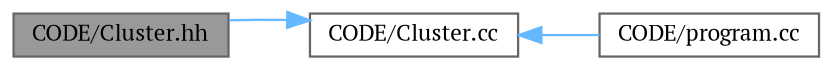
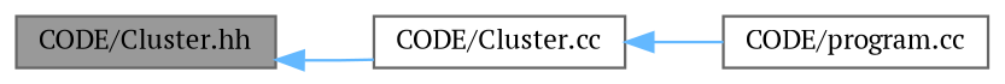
  digraph {
    fontname="PT Serif"
    rankdir=LR
    node [color=grey40 fillcolor=white fontname="PT Serif" fontsize=10 shape=box style=filled]
    edge [color=steelblue1 dir=back fontname="PT Serif" fontsize=10 labelfontname=Helvetica labelfontsize=10 style=solid]
    n1 [color=gray40 fillcolor=grey60 fontcolor=black height=0.2 label="CODE/Cluster.hh" width=0.4]
    n2 [height=0.2 label="CODE/Cluster.cc" width=0.4]
    n3 [height=0.2 label="CODE/program.cc" width=0.4]
-   n2 -> n1
+   n1 -> n2
    n2 -> n3
  }
